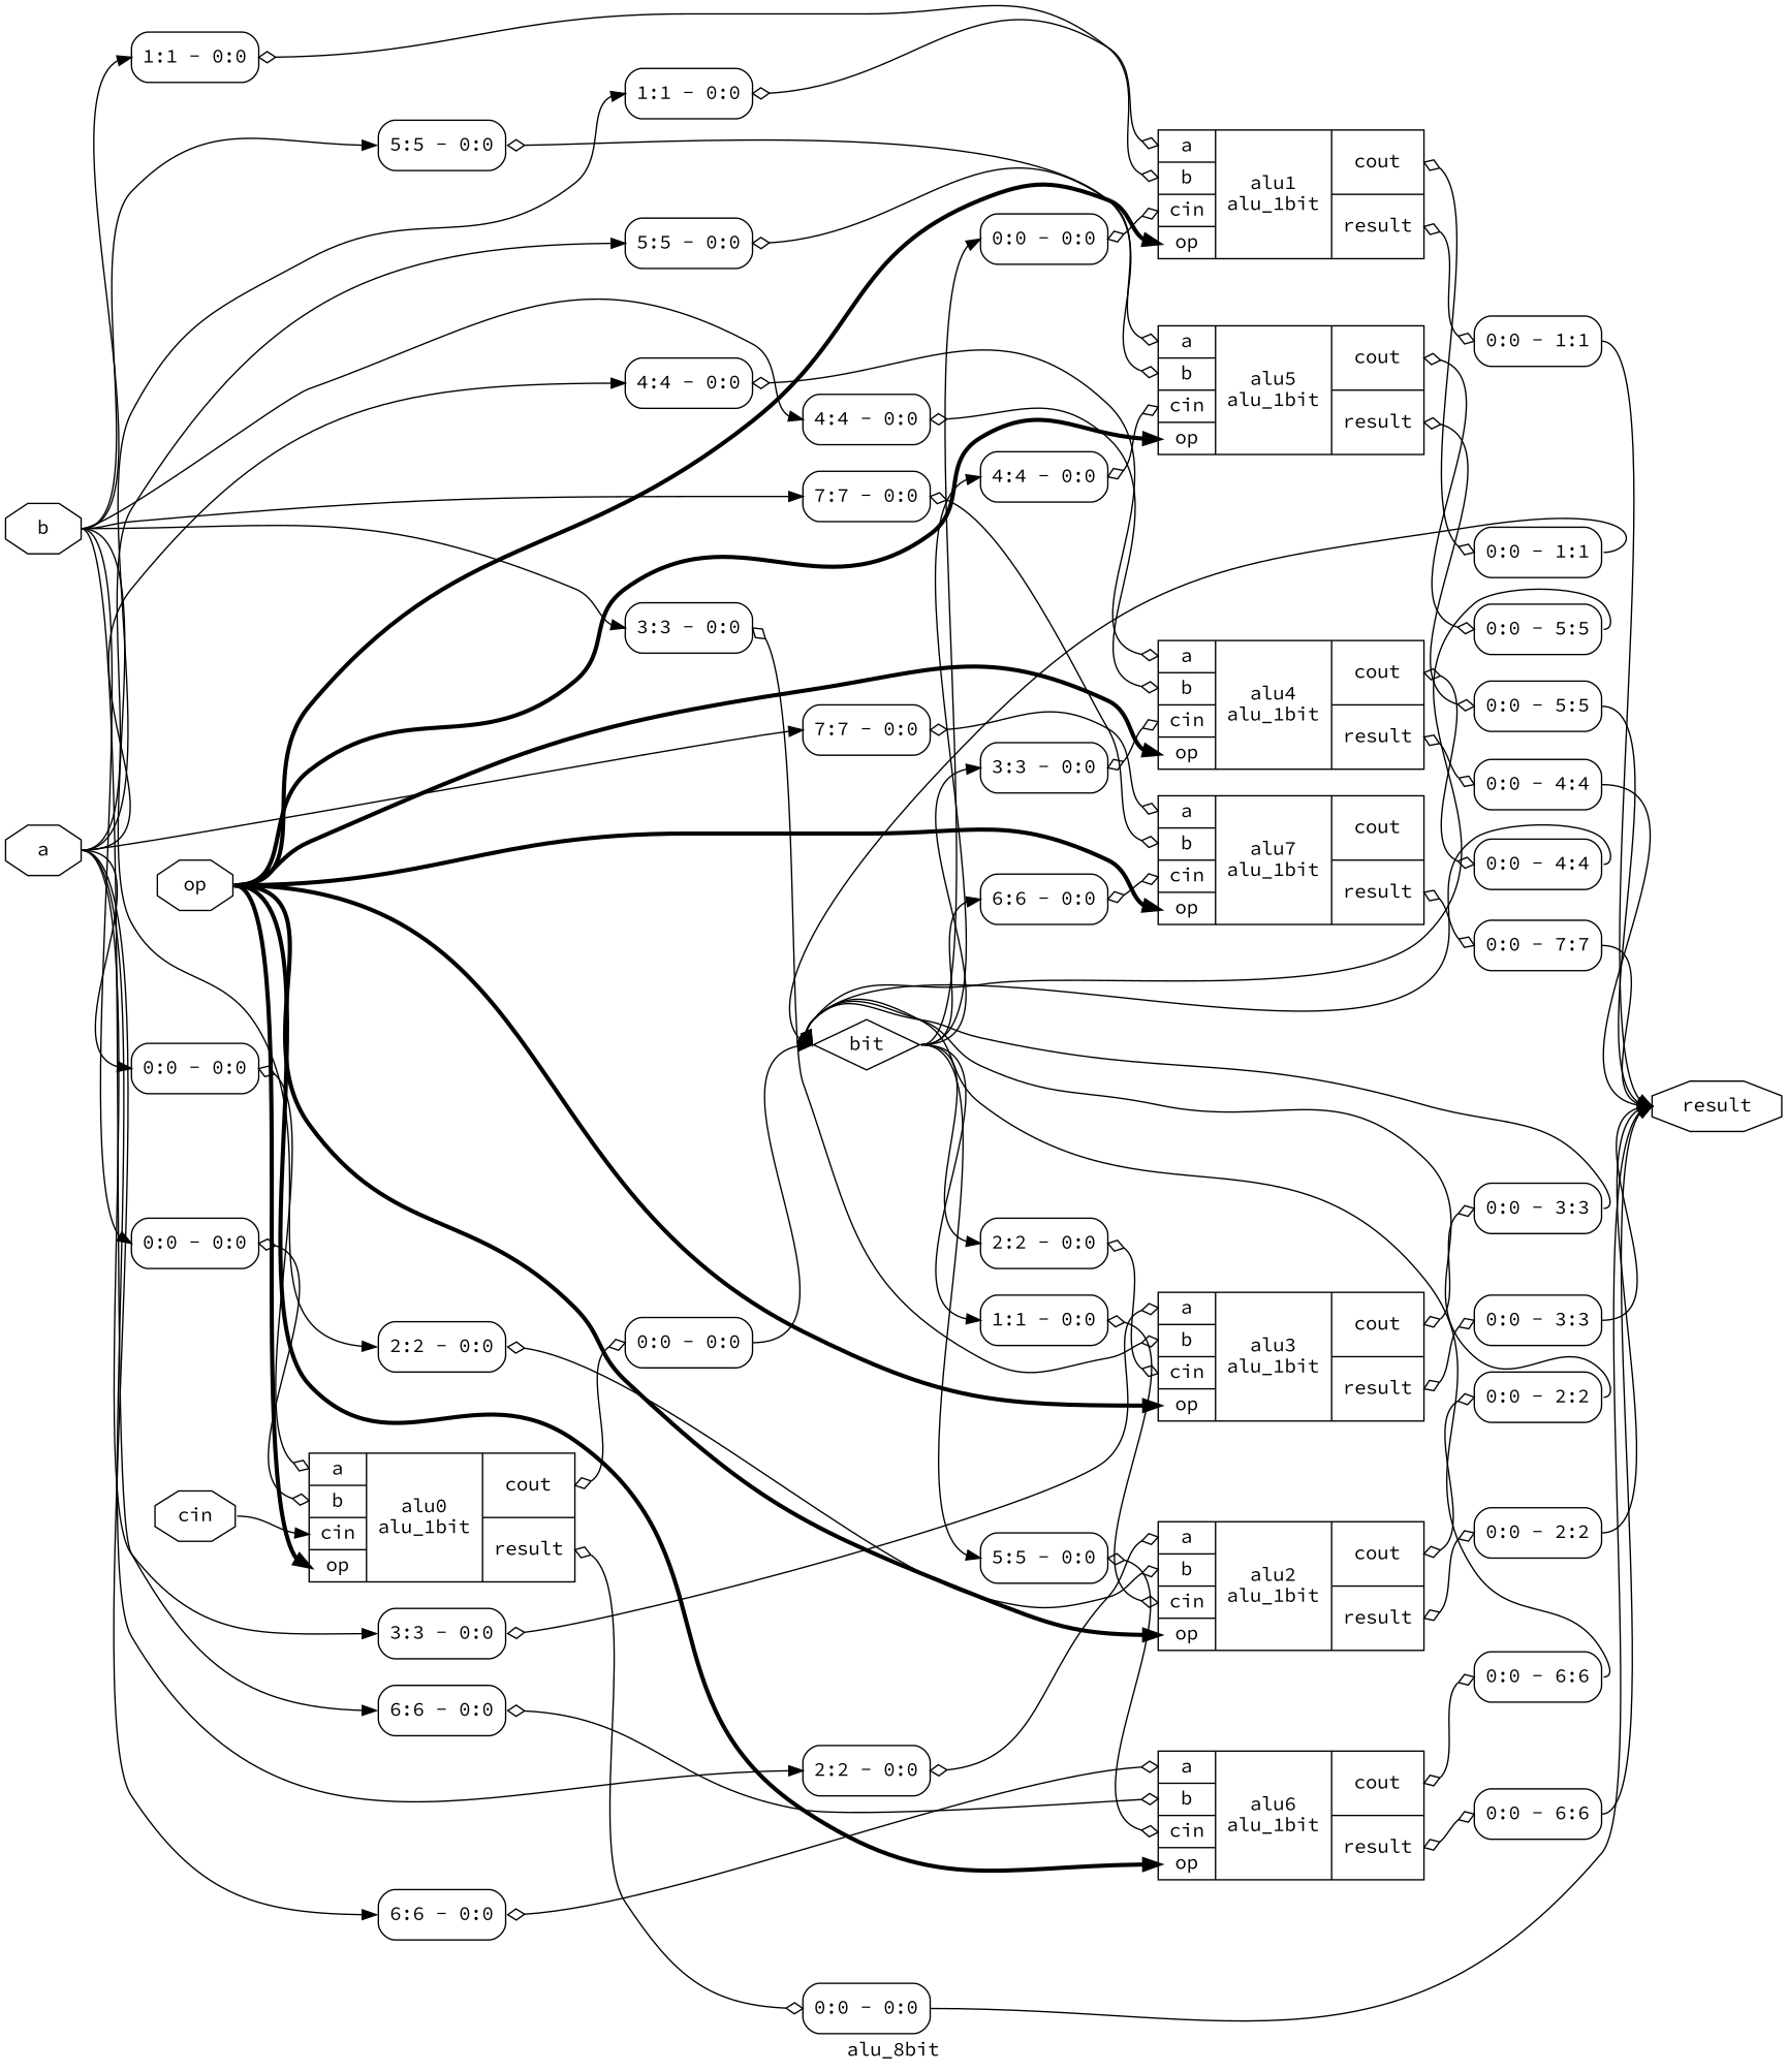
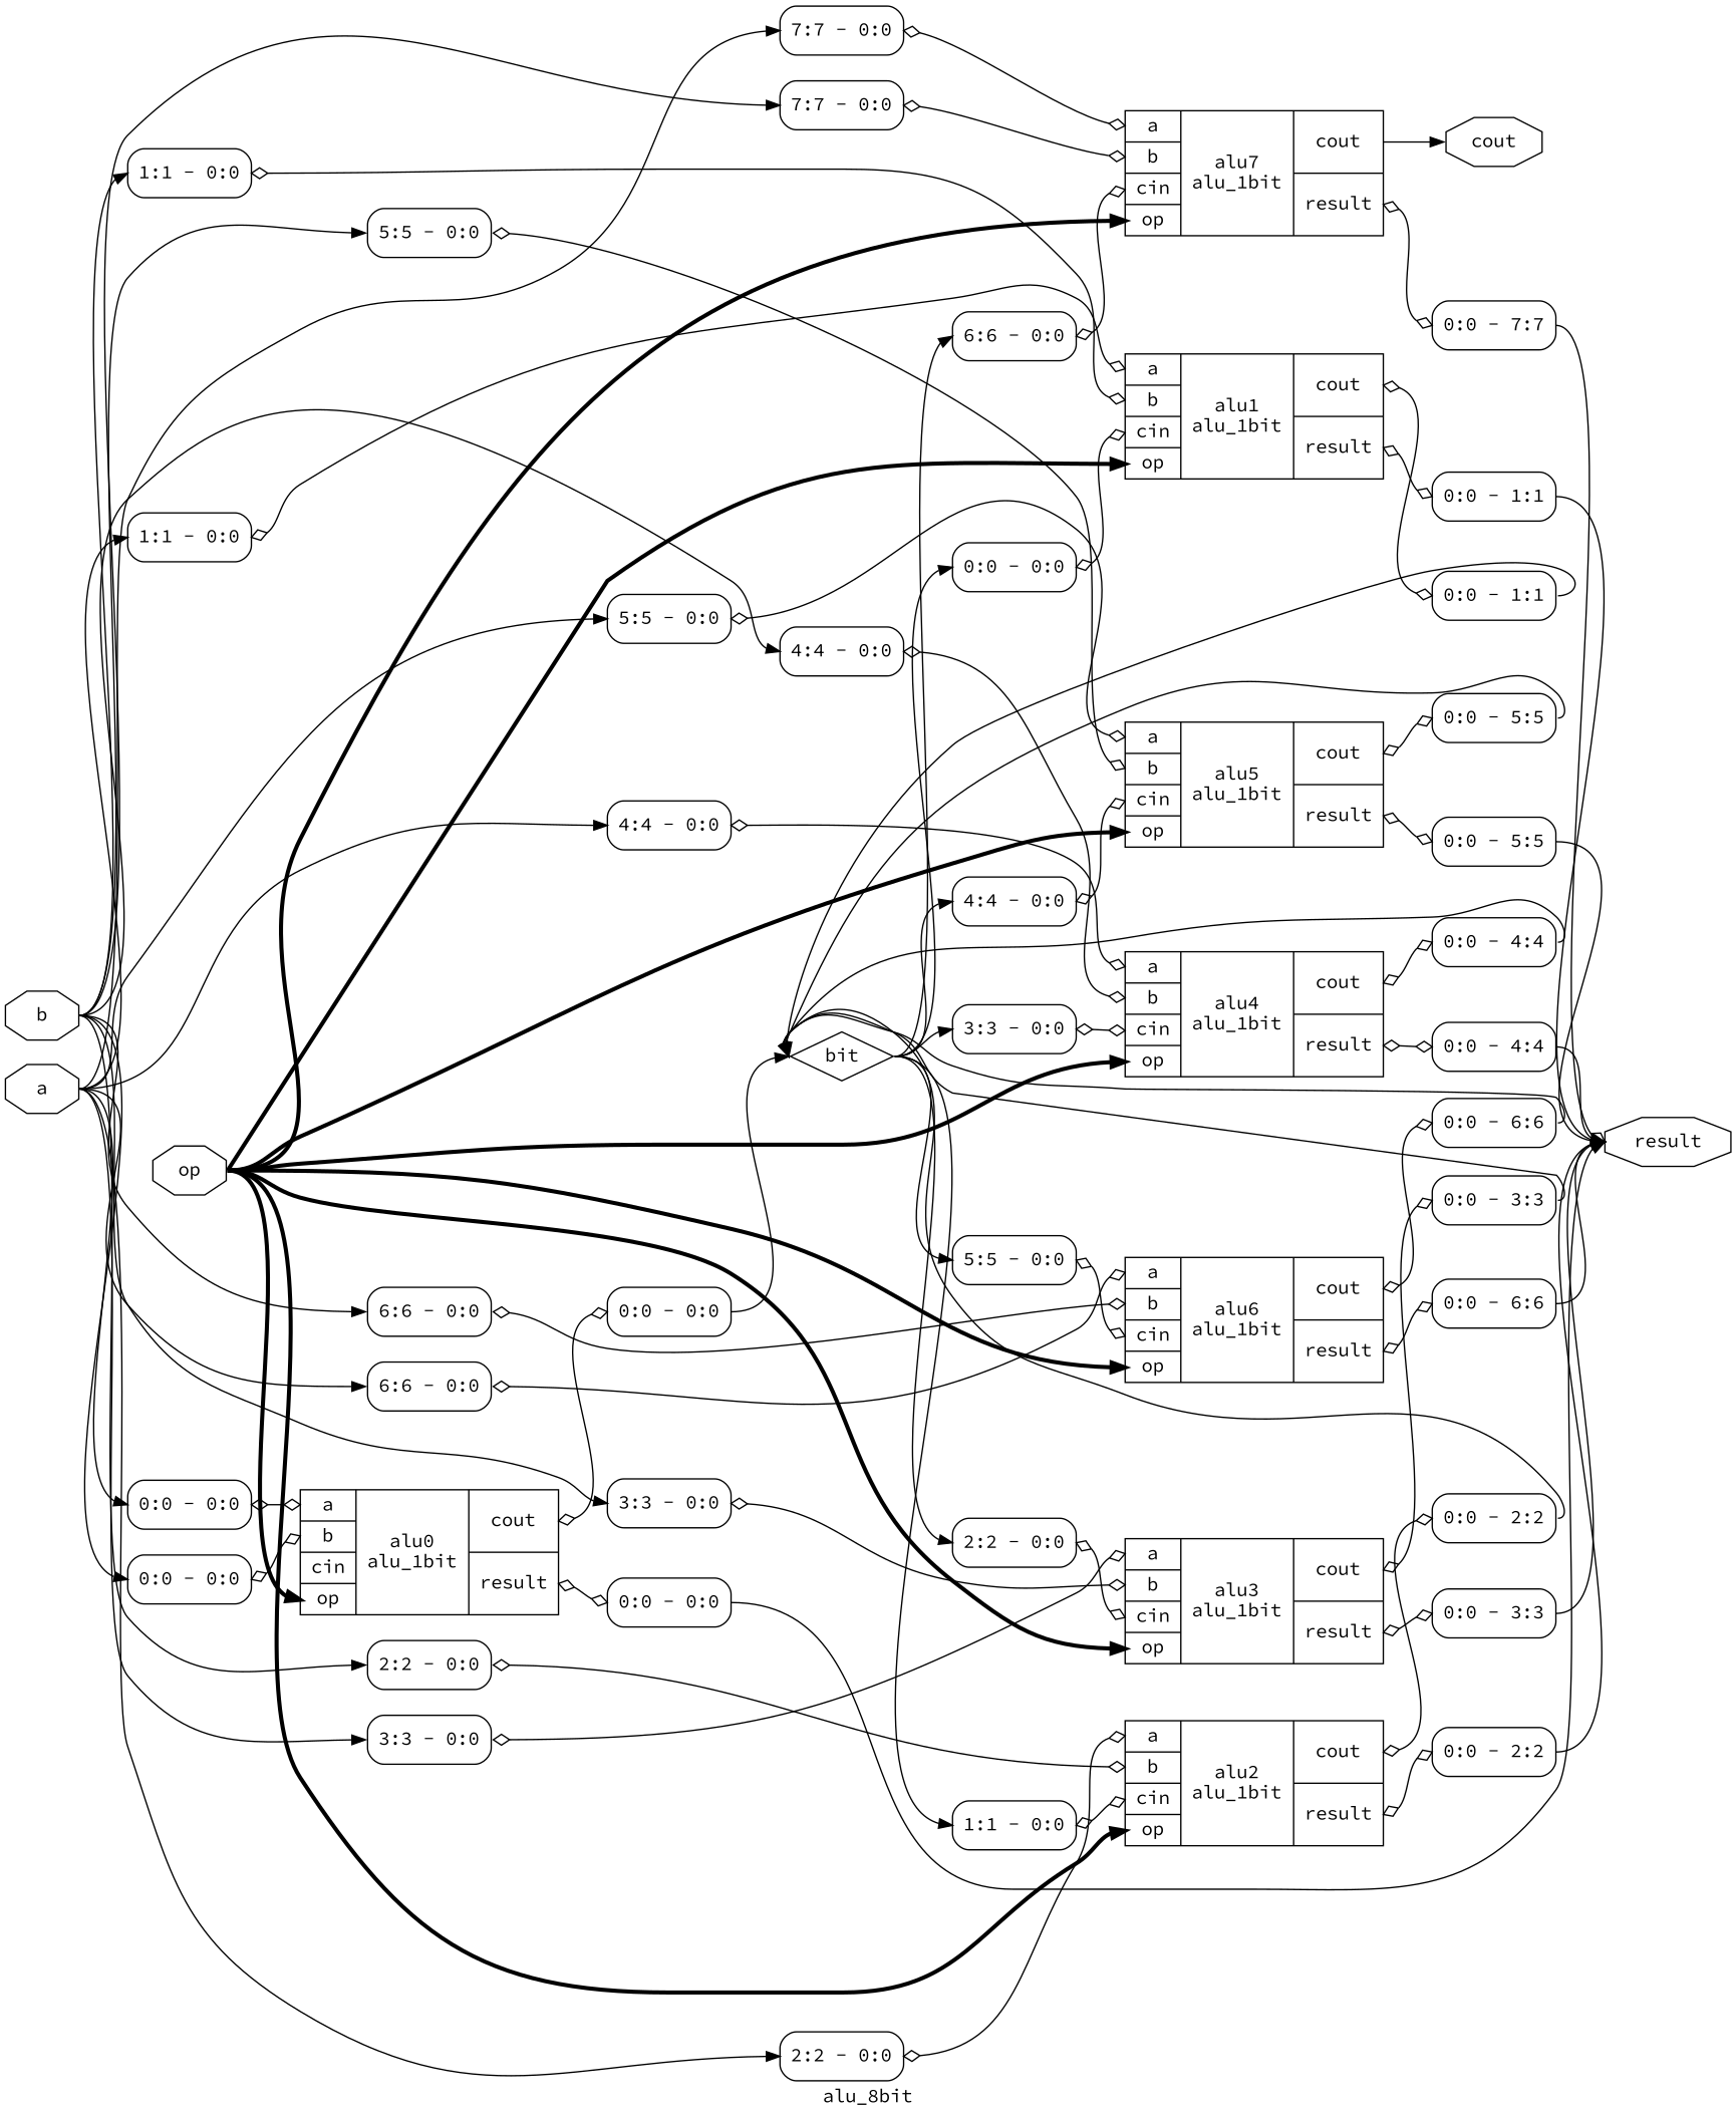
  digraph {
    fontname="Source Code Pro"
    label=alu_8bit
    rankdir=LR
    remincross=true
    node [color=black fontcolor=black fontname="Source Code Pro" shape=record style=rounded]
    edge [color=black fontcolor=black fontname="Source Code Pro" headport=w tailport=e]
    n1 [label=bit shape=diamond style=""]
    n2 [label="<s0> 6:6 - 0:0 "]
    n3 [label="<s0> 5:5 - 0:0 "]
    n4 [label="<s0> 4:4 - 0:0 "]
    n5 [label="<s0> 3:3 - 0:0 "]
    n6 [label="<s0> 2:2 - 0:0 "]
    n7 [label="<s0> 1:1 - 0:0 "]
    n8 [label="<s0> 0:0 - 0:0 "]
    n9 [label="{{<p7> a|<p6> b|<p4> cin|<p5> op}|alu7\nalu_1bit|{<p2> cout|<p3> result}}" color="" fontcolor="" style=""]
    n10 [label="{{<p7> a|<p6> b|<p4> cin|<p5> op}|alu6\nalu_1bit|{<p2> cout|<p3> result}}" color="" fontcolor="" style=""]
    n11 [label="{{<p7> a|<p6> b|<p4> cin|<p5> op}|alu5\nalu_1bit|{<p2> cout|<p3> result}}" color="" fontcolor="" style=""]
    n12 [label="{{<p7> a|<p6> b|<p4> cin|<p5> op}|alu4\nalu_1bit|{<p2> cout|<p3> result}}" color="" fontcolor="" style=""]
    n13 [label="{{<p7> a|<p6> b|<p4> cin|<p5> op}|alu3\nalu_1bit|{<p2> cout|<p3> result}}" color="" fontcolor="" style=""]
    n14 [label="{{<p7> a|<p6> b|<p4> cin|<p5> op}|alu2\nalu_1bit|{<p2> cout|<p3> result}}" color="" fontcolor="" style=""]
    n15 [label="{{<p7> a|<p6> b|<p4> cin|<p5> op}|alu1\nalu_1bit|{<p2> cout|<p3> result}}" color="" fontcolor="" style=""]
+   n16 [label=cout shape=octagon style=""]
    n17 [label=result shape=octagon style=""]
-   n18 [label=cin shape=octagon style=""]
    n19 [label="{{<p7> a|<p6> b|<p4> cin|<p5> op}|alu0\nalu_1bit|{<p2> cout|<p3> result}}" color="" fontcolor="" style=""]
    n20 [label="<s0> 0:0 - 0:0 "]
    n21 [label="<s0> 0:0 - 0:0 "]
    n22 [label=op shape=octagon style=""]
    n23 [label="<s0> 0:0 - 7:7 "]
    n24 [label="<s0> 0:0 - 6:6 "]
    n25 [label="<s0> 0:0 - 6:6 "]
    n26 [label="<s0> 0:0 - 5:5 "]
    n27 [label="<s0> 0:0 - 5:5 "]
    n28 [label="<s0> 0:0 - 4:4 "]
    n29 [label="<s0> 0:0 - 4:4 "]
    n30 [label="<s0> 0:0 - 3:3 "]
    n31 [label="<s0> 0:0 - 3:3 "]
    n32 [label="<s0> 0:0 - 2:2 "]
    n33 [label="<s0> 0:0 - 2:2 "]
    n34 [label="<s0> 0:0 - 1:1 "]
    n35 [label="<s0> 0:0 - 1:1 "]
    n36 [label=b shape=octagon style=""]
    n37 [label="<s0> 7:7 - 0:0 "]
    n38 [label="<s0> 6:6 - 0:0 "]
    n39 [label="<s0> 5:5 - 0:0 "]
    n40 [label="<s0> 4:4 - 0:0 "]
    n41 [label="<s0> 3:3 - 0:0 "]
    n42 [label="<s0> 2:2 - 0:0 "]
    n43 [label="<s0> 1:1 - 0:0 "]
    n44 [label="<s0> 0:0 - 0:0 "]
    n45 [label=a shape=octagon style=""]
    n46 [label="<s0> 7:7 - 0:0 "]
    n47 [label="<s0> 6:6 - 0:0 "]
    n48 [label="<s0> 5:5 - 0:0 "]
    n49 [label="<s0> 4:4 - 0:0 "]
    n50 [label="<s0> 3:3 - 0:0 "]
    n51 [label="<s0> 2:2 - 0:0 "]
    n52 [label="<s0> 1:1 - 0:0 "]
    n53 [label="<s0> 0:0 - 0:0 "]
    n1 -> n2 [headport="s0:w"]
    n1 -> n3 [headport="s0:w"]
    n1 -> n4 [headport="s0:w"]
    n1 -> n5 [headport="s0:w"]
    n1 -> n6 [headport="s0:w"]
    n1 -> n7 [headport="s0:w"]
    n1 -> n8 [headport="s0:w"]
    n2 -> n9 [arrowhead=odiamond arrowtail=odiamond dir=both headport="p4:w"]
    n3 -> n10 [arrowhead=odiamond arrowtail=odiamond dir=both headport="p4:w"]
    n4 -> n11 [arrowhead=odiamond arrowtail=odiamond dir=both headport="p4:w"]
    n5 -> n12 [arrowhead=odiamond arrowtail=odiamond dir=both headport="p4:w"]
    n6 -> n13 [arrowhead=odiamond arrowtail=odiamond dir=both headport="p4:w"]
    n7 -> n14 [arrowhead=odiamond arrowtail=odiamond dir=both headport="p4:w"]
    n8 -> n15 [arrowhead=odiamond arrowtail=odiamond dir=both headport="p4:w"]
+   n9 -> n16 [tailport="p2:e"]
    n9 -> n23 [arrowhead=odiamond arrowtail=odiamond dir=both tailport="p3:e"]
    n10 -> n24 [arrowhead=odiamond arrowtail=odiamond dir=both tailport="p2:e"]
    n10 -> n25 [arrowhead=odiamond arrowtail=odiamond dir=both tailport="p3:e"]
    n11 -> n26 [arrowhead=odiamond arrowtail=odiamond dir=both tailport="p2:e"]
    n11 -> n27 [arrowhead=odiamond arrowtail=odiamond dir=both tailport="p3:e"]
    n12 -> n28 [arrowhead=odiamond arrowtail=odiamond dir=both tailport="p2:e"]
    n12 -> n29 [arrowhead=odiamond arrowtail=odiamond dir=both tailport="p3:e"]
    n13 -> n30 [arrowhead=odiamond arrowtail=odiamond dir=both tailport="p2:e"]
    n13 -> n31 [arrowhead=odiamond arrowtail=odiamond dir=both tailport="p3:e"]
    n14 -> n32 [arrowhead=odiamond arrowtail=odiamond dir=both tailport="p2:e"]
    n14 -> n33 [arrowhead=odiamond arrowtail=odiamond dir=both tailport="p3:e"]
    n15 -> n34 [arrowhead=odiamond arrowtail=odiamond dir=both tailport="p2:e"]
    n15 -> n35 [arrowhead=odiamond arrowtail=odiamond dir=both tailport="p3:e"]
-   n18 -> n19 [headport="p4:w"]
    n19 -> n20 [arrowhead=odiamond arrowtail=odiamond dir=both tailport="p2:e"]
    n19 -> n21 [arrowhead=odiamond arrowtail=odiamond dir=both tailport="p3:e"]
    n20 -> n1 [tailport="s0:e"]
    n21 -> n17 [tailport="s0:e"]
    n22 -> n9 [headport="p5:w" style="setlinewidth(3)"]
    n22 -> n10 [headport="p5:w" style="setlinewidth(3)"]
    n22 -> n11 [headport="p5:w" style="setlinewidth(3)"]
    n22 -> n12 [headport="p5:w" style="setlinewidth(3)"]
    n22 -> n13 [headport="p5:w" style="setlinewidth(3)"]
    n22 -> n14 [headport="p5:w" style="setlinewidth(3)"]
    n22 -> n15 [headport="p5:w" style="setlinewidth(3)"]
    n22 -> n19 [headport="p5:w" style="setlinewidth(3)"]
    n23 -> n17 [arrowhead=odiamond tailport="s0:e"]
    n24 -> n1 [tailport="s0:e"]
    n25 -> n17 [tailport="s0:e"]
    n26 -> n1 [tailport="s0:e"]
    n27 -> n17 [tailport="s0:e"]
    n28 -> n1 [tailport="s0:e"]
    n29 -> n17 [tailport="s0:e"]
    n30 -> n1 [tailport="s0:e"]
    n31 -> n17 [tailport="s0:e"]
    n32 -> n1 [tailport="s0:e"]
    n33 -> n17 [tailport="s0:e"]
    n34 -> n1 [tailport="s0:e"]
    n35 -> n17 [tailport="s0:e"]
    n36 -> n37 [headport="s0:w"]
    n36 -> n38 [headport="s0:w"]
    n36 -> n39 [headport="s0:w"]
    n36 -> n40 [headport="s0:w"]
    n36 -> n41 [headport="s0:w"]
    n36 -> n42 [headport="s0:w"]
    n36 -> n43 [headport="s0:w"]
    n36 -> n44 [headport="s0:w"]
    n37 -> n9 [arrowhead=odiamond arrowtail=odiamond dir=both headport="p6:w"]
    n38 -> n10 [arrowhead=odiamond arrowtail=odiamond dir=both headport="p6:w"]
    n39 -> n11 [arrowhead=odiamond arrowtail=odiamond dir=both headport="p6:w"]
    n40 -> n12 [arrowhead=odiamond arrowtail=odiamond dir=both headport="p6:w"]
    n41 -> n13 [arrowhead=odiamond arrowtail=odiamond dir=both headport="p6:w"]
    n42 -> n14 [arrowhead=odiamond arrowtail=odiamond dir=both headport="p6:w"]
    n43 -> n15 [arrowhead=odiamond arrowtail=odiamond dir=both headport="p6:w"]
    n44 -> n19 [arrowhead=odiamond arrowtail=odiamond dir=both headport="p6:w"]
    n45 -> n46 [headport="s0:w"]
    n45 -> n47 [headport="s0:w"]
    n45 -> n48 [headport="s0:w"]
    n45 -> n49 [headport="s0:w"]
    n45 -> n50 [headport="s0:w"]
    n45 -> n51 [headport="s0:w"]
    n45 -> n52 [headport="s0:w"]
    n45 -> n53 [headport="s0:w"]
    n46 -> n9 [arrowhead=odiamond arrowtail=odiamond dir=both headport="p7:w"]
    n47 -> n10 [arrowhead=odiamond arrowtail=odiamond dir=both headport="p7:w"]
    n48 -> n11 [arrowhead=odiamond arrowtail=odiamond dir=both headport="p7:w"]
    n49 -> n12 [arrowhead=odiamond arrowtail=odiamond dir=both headport="p7:w"]
    n50 -> n13 [arrowhead=odiamond arrowtail=odiamond dir=both headport="p7:w"]
    n51 -> n14 [arrowhead=odiamond arrowtail=odiamond dir=both headport="p7:w"]
    n52 -> n15 [arrowhead=odiamond arrowtail=odiamond dir=both headport="p7:w"]
    n53 -> n19 [arrowhead=odiamond arrowtail=odiamond dir=both headport="p7:w"]
  }
